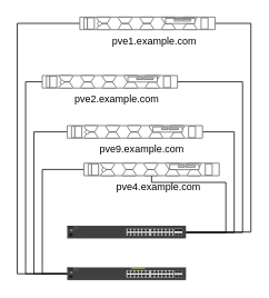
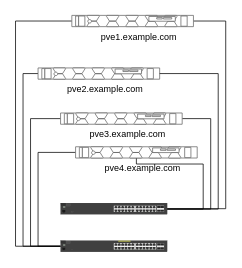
  <mxCell id="0" />
  <mxCell id="1" parent="0" />
  <mxCell id="2" style="edgeStyle=elbowEdgeStyle;rounded=0;orthogonalLoop=1;jettySize=auto;html=1;endArrow=none;endFill=0;" parent="1" source="3" target="15" edge="1"><mxGeometry relative="1" as="geometry"><Array as="points"><mxPoint x="30" y="210" /></Array></mxGeometry></mxCell>
  <mxCell id="3" value="pve2.example.com" style="strokeColor=#666666;html=1;labelPosition=center;align=center;spacingLeft=15;shadow=0;dashed=0;outlineConnect=0;shape=mxgraph.rack.dell.poweredge_r440;verticalLabelPosition=bottom;verticalAlign=top;" parent="1" vertex="1"><mxGeometry x="50" y="90" width="162" height="15" as="geometry" /></mxCell>
  <mxCell id="4" style="edgeStyle=elbowEdgeStyle;rounded=0;orthogonalLoop=1;jettySize=auto;html=1;endArrow=none;endFill=0;" parent="1" source="6" target="15" edge="1"><mxGeometry relative="1" as="geometry"><Array as="points"><mxPoint x="50" y="280" /></Array></mxGeometry></mxCell>
  <mxCell id="5" value="" style="edgeStyle=orthogonalEdgeStyle;rounded=0;orthogonalLoop=1;jettySize=auto;html=1;endArrow=none;endFill=0;" edge="1" parent="1" source="6" target="14"><mxGeometry relative="1" as="geometry"><mxPoint x="322" y="217.5" as="targetPoint" /><Array as="points"><mxPoint x="270" y="218" /><mxPoint x="270" y="278" /></Array></mxGeometry></mxCell>
  <mxCell id="6" value="pve4.example.com" style="strokeColor=#666666;html=1;labelPosition=center;align=center;spacingLeft=15;shadow=0;dashed=0;outlineConnect=0;shape=mxgraph.rack.dell.poweredge_r440;verticalLabelPosition=bottom;verticalAlign=top;" parent="1" vertex="1"><mxGeometry x="100" y="195" width="162" height="15" as="geometry" /></mxCell>
  <mxCell id="7" style="edgeStyle=elbowEdgeStyle;rounded=0;orthogonalLoop=1;jettySize=auto;html=1;startArrow=none;startFill=0;endArrow=none;endFill=0;" parent="1" source="10" target="14" edge="1"><mxGeometry relative="1" as="geometry"><Array as="points"><mxPoint x="300" y="160" /></Array></mxGeometry></mxCell>
  <mxCell id="8" style="edgeStyle=elbowEdgeStyle;rounded=0;orthogonalLoop=1;jettySize=auto;html=1;endArrow=none;endFill=0;" parent="1" source="10" target="15" edge="1"><mxGeometry relative="1" as="geometry"><Array as="points"><mxPoint x="20" y="190" /></Array></mxGeometry></mxCell>
  <mxCell id="9" style="edgeStyle=orthogonalEdgeStyle;rounded=0;orthogonalLoop=1;jettySize=auto;html=1;endArrow=none;endFill=0;" edge="1" parent="1" source="3" target="14"><mxGeometry relative="1" as="geometry"><Array as="points"><mxPoint x="290" y="98" /><mxPoint x="290" y="278" /></Array></mxGeometry></mxCell>
  <mxCell id="10" value="pve1.example.com" style="strokeColor=#666666;html=1;labelPosition=center;align=center;spacingLeft=15;shadow=0;dashed=0;outlineConnect=0;shape=mxgraph.rack.dell.poweredge_r440;verticalLabelPosition=bottom;verticalAlign=top;" parent="1" vertex="1"><mxGeometry x="95" y="20" width="162" height="15" as="geometry" /></mxCell>
  <mxCell id="11" style="edgeStyle=elbowEdgeStyle;rounded=0;orthogonalLoop=1;jettySize=auto;html=1;endArrow=none;endFill=0;" parent="1" source="13" target="15" edge="1"><mxGeometry relative="1" as="geometry"><Array as="points"><mxPoint x="40" y="240" /></Array></mxGeometry></mxCell>
  <mxCell id="12" style="edgeStyle=orthogonalEdgeStyle;rounded=0;orthogonalLoop=1;jettySize=auto;html=1;endArrow=none;endFill=0;" edge="1" parent="1" source="13" target="14"><mxGeometry relative="1" as="geometry"><Array as="points"><mxPoint x="280" y="158" /><mxPoint x="280" y="278" /></Array></mxGeometry></mxCell>
- <mxCell id="13" value="pve9.example.com" style="strokeColor=#666666;html=1;labelPosition=center;align=center;spacingLeft=15;shadow=0;dashed=0;outlineConnect=0;shape=mxgraph.rack.dell.poweredge_r440;verticalLabelPosition=bottom;verticalAlign=top;" parent="1" vertex="1"><mxGeometry x="80" y="150" width="162" height="15" as="geometry" /></mxCell>
+ <mxCell id="13" value="pve3.example.com" style="strokeColor=#666666;html=1;labelPosition=center;align=center;spacingLeft=15;shadow=0;dashed=0;outlineConnect=0;shape=mxgraph.rack.dell.poweredge_r440;verticalLabelPosition=bottom;verticalAlign=top;" parent="1" vertex="1"><mxGeometry x="80" y="150" width="162" height="15" as="geometry" /></mxCell>
  <mxCell id="14" value="" style="html=1;verticalLabelPosition=bottom;verticalAlign=top;outlineConnect=0;shadow=0;dashed=0;shape=mxgraph.rack.hpe_aruba.switches.j9776a_2530_24g_switch;" parent="1" vertex="1"><mxGeometry x="80" y="270" width="142" height="15" as="geometry" /></mxCell>
  <mxCell id="15" value="" style="html=1;verticalLabelPosition=bottom;verticalAlign=top;outlineConnect=0;shadow=0;dashed=0;shape=mxgraph.rack.hpe_aruba.switches.j9773a_2530_24g_poeplus_switch;" parent="1" vertex="1"><mxGeometry x="80" y="320" width="142" height="15" as="geometry" /></mxCell>
